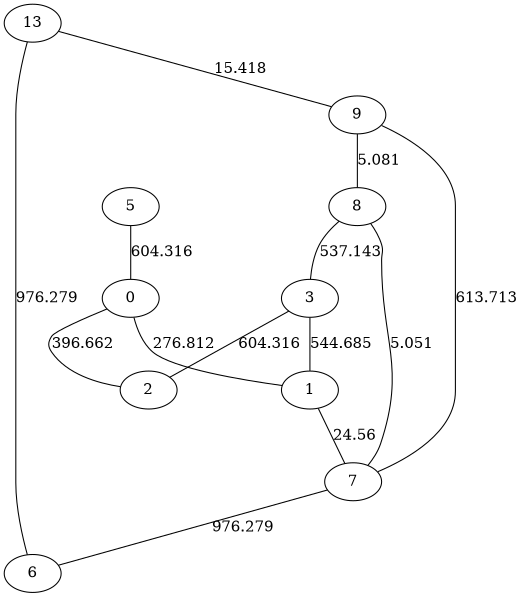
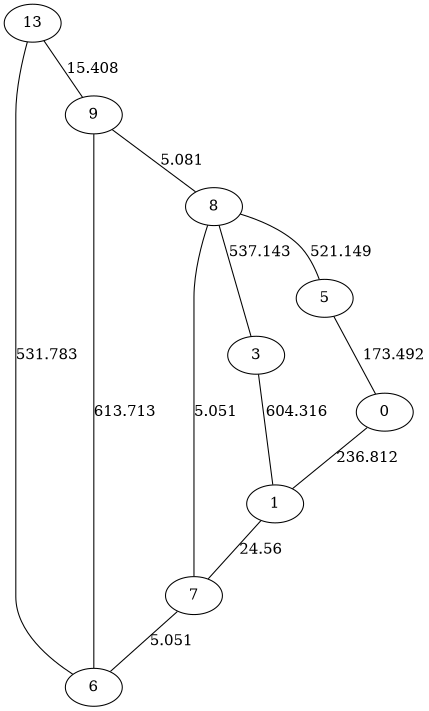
  graph {
    1
    7
    3
-   2
    n5 [label=0]
    5
    6
    8
    9
    n10 [label=13]
    1 -- 7 [label=24.56]
-   7 -- 6 [label=976.279]
-   3 -- 1 [label=544.685]
-   3 -- 2 [label=604.316]
-   n5 -- 1 [label=276.812]
-   n5 -- 2 [label=396.662]
-   5 -- n5 [label=604.316]
+   7 -- 6 [label=5.051]
+   3 -- 1 [label=604.316]
+   n5 -- 1 [label=236.812]
+   5 -- n5 [label=173.492]
    8 -- 7 [label=5.051]
    8 -- 3 [label=537.143]
-   9 -- 7 [label=613.713]
+   8 -- 5 [label=521.149]
+   9 -- 6 [label=613.713]
    9 -- 8 [label=5.081]
-   n10 -- 6 [label=976.279]
-   n10 -- 9 [label=15.418]
+   n10 -- 6 [label=531.783]
+   n10 -- 9 [label=15.408]
  }
